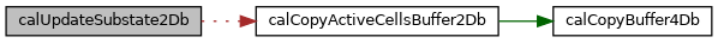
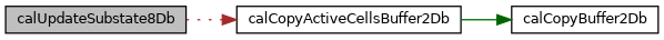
  digraph {
    rankdir=LR
    node [color=black fillcolor=white fontname=Helvetica fontsize=10 shape=record style=filled]
    edge [fontname=Helvetica fontsize=10 labelfontname=Helvetica labelfontsize=10]
-   n1 [fillcolor=grey75 fontcolor=black height=0.2 label=calUpdateSubstate2Db width=0.4]
+   n1 [fillcolor=grey75 fontcolor=black height=0.2 label=calUpdateSubstate8Db width=0.4]
    n2 [height=0.2 label=calCopyActiveCellsBuffer2Db width=0.4]
-   n3 [height=0.2 label=calCopyBuffer4Db width=0.4]
+   n3 [height=0.2 label=calCopyBuffer2Db width=0.4]
    n1 -> n2 [color=brown style=dotted]
    n2 -> n3 [color=darkgreen style=solid]
  }
